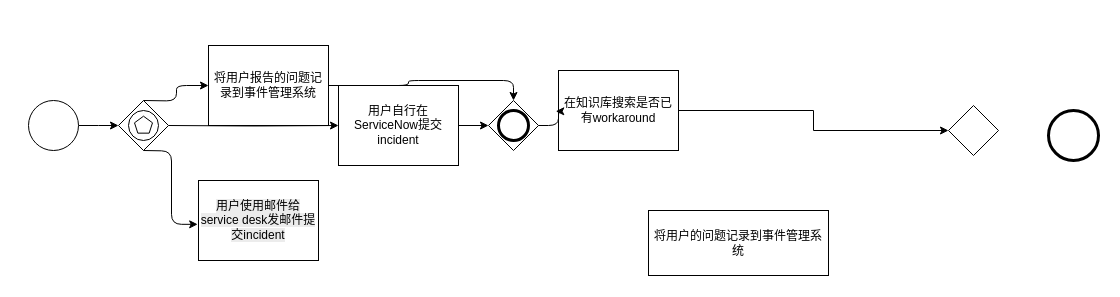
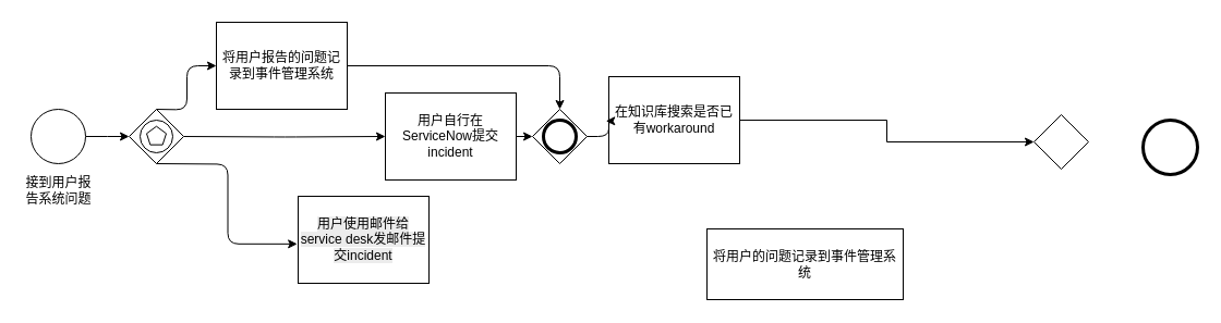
  <mxCell id="0" />
  <mxCell id="1" parent="0" />
  <mxCell id="2" style="edgeStyle=orthogonalEdgeStyle;rounded=0;orthogonalLoop=1;jettySize=auto;html=1;exitX=1;exitY=0.5;exitDx=0;exitDy=0;exitPerimeter=0;fontFamily=Helvetica;fontSize=12;fontColor=default;" edge="1" parent="1" source="3"><mxGeometry relative="1" as="geometry"><mxPoint x="118" y="125" as="targetPoint" /></mxGeometry></mxCell>
  <mxCell id="3" value="" style="points=[[0.145,0.145,0],[0.5,0,0],[0.855,0.145,0],[1,0.5,0],[0.855,0.855,0],[0.5,1,0],[0.145,0.855,0],[0,0.5,0]];shape=mxgraph.bpmn.event;html=1;verticalLabelPosition=bottom;labelBackgroundColor=#ffffff;verticalAlign=top;align=center;perimeter=ellipsePerimeter;outlineConnect=0;aspect=fixed;outline=standard;symbol=general;" vertex="1" parent="1"><mxGeometry x="28" y="100" width="50" height="50" as="geometry" /></mxCell>
+ <mxCell id="4" value="接到用户报告系统问题" style="text;html=1;align=center;verticalAlign=middle;whiteSpace=wrap;rounded=0;fontFamily=Helvetica;fontSize=12;fontColor=default;" vertex="1" parent="1"><mxGeometry x="20.5" y="160" width="65" height="30" as="geometry" /></mxCell>
  <mxCell id="5" value="将用户的问题记录到事件管理系统" style="points=[[0.25,0,0],[0.5,0,0],[0.75,0,0],[1,0.25,0],[1,0.5,0],[1,0.75,0],[0.75,1,0],[0.5,1,0],[0.25,1,0],[0,0.75,0],[0,0.5,0],[0,0.25,0]];shape=mxgraph.bpmn.task2;whiteSpace=wrap;rectStyle=rounded;size=10;html=1;container=1;expand=0;collapsible=0;taskMarker=abstract;" vertex="1" parent="1"><mxGeometry x="648" y="210" width="180" height="65" as="geometry" /></mxCell>
  <mxCell id="6" value="" style="points=[[0.25,0.25,0],[0.5,0,0],[0.75,0.25,0],[1,0.5,0],[0.75,0.75,0],[0.5,1,0],[0.25,0.75,0],[0,0.5,0]];shape=mxgraph.bpmn.gateway2;html=1;verticalLabelPosition=bottom;labelBackgroundColor=#ffffff;verticalAlign=top;align=center;perimeter=rhombusPerimeter;outlineConnect=0;outline=none;symbol=none;strokeColor=default;fontFamily=Helvetica;fontSize=12;fontColor=default;fillColor=default;" vertex="1" parent="1"><mxGeometry x="948" y="105" width="50" height="50" as="geometry" /></mxCell>
- <mxCell id="7" value="将用户报告的问题记录到事件管理系统" style="points=[[0.25,0,0],[0.5,0,0],[0.75,0,0],[1,0.25,0],[1,0.5,0],[1,0.75,0],[0.75,1,0],[0.5,1,0],[0.25,1,0],[0,0.75,0],[0,0.5,0],[0,0.25,0]];shape=mxgraph.bpmn.task2;whiteSpace=wrap;rectStyle=rounded;size=10;html=1;container=1;expand=0;collapsible=0;taskMarker=user;strokeColor=default;align=center;verticalAlign=middle;fontFamily=Helvetica;fontSize=12;fontColor=default;fillColor=default;" vertex="1" parent="1"><mxGeometry x="208" y="45" width="120" height="80" as="geometry" /></mxCell>
+ <mxCell id="7" value="将用户报告的问题记录到事件管理系统" style="points=[[0.25,0,0],[0.5,0,0],[0.75,0,0],[1,0.25,0],[1,0.5,0],[1,0.75,0],[0.75,1,0],[0.5,1,0],[0.25,1,0],[0,0.75,0],[0,0.5,0],[0,0.25,0]];shape=mxgraph.bpmn.task2;whiteSpace=wrap;rectStyle=rounded;size=10;html=1;container=1;expand=0;collapsible=0;taskMarker=user;strokeColor=default;align=center;verticalAlign=middle;fontFamily=Helvetica;fontSize=12;fontColor=default;fillColor=default;" vertex="1" parent="1"><mxGeometry x="198" y="20" width="120" height="80" as="geometry" /></mxCell>
  <mxCell id="8" value="在知识库搜索是否已有workaround" style="points=[[0.25,0,0],[0.5,0,0],[0.75,0,0],[1,0.25,0],[1,0.5,0],[1,0.75,0],[0.75,1,0],[0.5,1,0],[0.25,1,0],[0,0.75,0],[0,0.5,0],[0,0.25,0]];shape=mxgraph.bpmn.task2;whiteSpace=wrap;rectStyle=rounded;size=10;html=1;container=1;expand=0;collapsible=0;taskMarker=user;strokeColor=default;align=center;verticalAlign=middle;fontFamily=Helvetica;fontSize=12;fontColor=default;fillColor=default;" vertex="1" parent="1"><mxGeometry x="558" y="70" width="120" height="80" as="geometry" /></mxCell>
  <mxCell id="9" style="edgeStyle=orthogonalEdgeStyle;rounded=0;orthogonalLoop=1;jettySize=auto;html=1;entryX=0;entryY=0.5;entryDx=0;entryDy=0;entryPerimeter=0;fontFamily=Helvetica;fontSize=12;fontColor=default;" edge="1" parent="1" source="8" target="6"><mxGeometry relative="1" as="geometry" /></mxCell>
  <mxCell id="10" value="" style="points=[[0.145,0.145,0],[0.5,0,0],[0.855,0.145,0],[1,0.5,0],[0.855,0.855,0],[0.5,1,0],[0.145,0.855,0],[0,0.5,0]];shape=mxgraph.bpmn.event;html=1;verticalLabelPosition=bottom;labelBackgroundColor=#ffffff;verticalAlign=top;align=center;perimeter=ellipsePerimeter;outlineConnect=0;aspect=fixed;outline=end;symbol=terminate2;strokeColor=default;fontFamily=Helvetica;fontSize=12;fontColor=default;fillColor=default;" vertex="1" parent="1"><mxGeometry x="1048" y="110" width="50" height="50" as="geometry" /></mxCell>
- <mxCell id="11" value="用户自行在ServiceNow提交incident" style="points=[[0.25,0,0],[0.5,0,0],[0.75,0,0],[1,0.25,0],[1,0.5,0],[1,0.75,0],[0.75,1,0],[0.5,1,0],[0.25,1,0],[0,0.75,0],[0,0.5,0],[0,0.25,0]];shape=mxgraph.bpmn.task2;whiteSpace=wrap;rectStyle=rounded;size=10;html=1;container=1;expand=0;collapsible=0;taskMarker=abstract;strokeColor=default;align=center;verticalAlign=middle;fontFamily=Helvetica;fontSize=12;fontColor=default;fillColor=default;" vertex="1" parent="1"><mxGeometry x="338" y="85" width="120" height="80" as="geometry" /></mxCell>
+ <mxCell id="11" value="用户自行在ServiceNow提交incident" style="points=[[0.25,0,0],[0.5,0,0],[0.75,0,0],[1,0.25,0],[1,0.5,0],[1,0.75,0],[0.75,1,0],[0.5,1,0],[0.25,1,0],[0,0.75,0],[0,0.5,0],[0,0.25,0]];shape=mxgraph.bpmn.task2;whiteSpace=wrap;rectStyle=rounded;size=10;html=1;container=1;expand=0;collapsible=0;taskMarker=abstract;strokeColor=default;align=center;verticalAlign=middle;fontFamily=Helvetica;fontSize=12;fontColor=default;fillColor=default;" vertex="1" parent="1"><mxGeometry x="353" y="85" width="120" height="80" as="geometry" /></mxCell>
  <mxCell id="12" style="edgeStyle=orthogonalEdgeStyle;rounded=1;orthogonalLoop=1;jettySize=auto;html=1;exitX=0.5;exitY=0;exitDx=0;exitDy=0;exitPerimeter=0;entryX=0;entryY=0.5;entryDx=0;entryDy=0;entryPerimeter=0;fontFamily=Helvetica;fontSize=12;fontColor=default;curved=0;" edge="1" parent="1" target="7"><mxGeometry relative="1" as="geometry"><mxPoint x="143" y="100" as="sourcePoint" /></mxGeometry></mxCell>
  <mxCell id="13" style="edgeStyle=orthogonalEdgeStyle;shape=connector;curved=0;rounded=1;orthogonalLoop=1;jettySize=auto;html=1;entryX=0;entryY=0.5;entryDx=0;entryDy=0;entryPerimeter=0;strokeColor=default;align=center;verticalAlign=middle;fontFamily=Helvetica;fontSize=12;fontColor=default;labelBackgroundColor=default;endArrow=classic;" edge="1" parent="1" target="11"><mxGeometry relative="1" as="geometry"><mxPoint x="168" y="125" as="sourcePoint" /></mxGeometry></mxCell>
  <mxCell id="14" value="" style="points=[[0.25,0.25,0],[0.5,0,0],[0.75,0.25,0],[1,0.5,0],[0.75,0.75,0],[0.5,1,0],[0.25,0.75,0],[0,0.5,0]];shape=mxgraph.bpmn.gateway2;html=1;verticalLabelPosition=bottom;labelBackgroundColor=#ffffff;verticalAlign=top;align=center;perimeter=rhombusPerimeter;outlineConnect=0;outline=end;symbol=general;strokeColor=default;fontFamily=Helvetica;fontSize=12;fontColor=default;fillColor=default;" vertex="1" parent="1"><mxGeometry x="488" y="100" width="50" height="50" as="geometry" /></mxCell>
  <mxCell id="15" style="edgeStyle=orthogonalEdgeStyle;shape=connector;curved=0;rounded=1;orthogonalLoop=1;jettySize=auto;html=1;entryX=0.5;entryY=0;entryDx=0;entryDy=0;entryPerimeter=0;strokeColor=default;align=center;verticalAlign=middle;fontFamily=Helvetica;fontSize=12;fontColor=default;labelBackgroundColor=default;endArrow=classic;" edge="1" parent="1" source="7" target="14"><mxGeometry relative="1" as="geometry" /></mxCell>
  <mxCell id="16" style="edgeStyle=orthogonalEdgeStyle;shape=connector;curved=0;rounded=1;orthogonalLoop=1;jettySize=auto;html=1;exitX=1;exitY=0.5;exitDx=0;exitDy=0;exitPerimeter=0;entryX=0;entryY=0.5;entryDx=0;entryDy=0;entryPerimeter=0;strokeColor=default;align=center;verticalAlign=middle;fontFamily=Helvetica;fontSize=12;fontColor=default;labelBackgroundColor=default;endArrow=classic;" edge="1" parent="1" source="11" target="14"><mxGeometry relative="1" as="geometry" /></mxCell>
- <mxCell id="17" value="&lt;span style=&quot;color: rgb(0, 0, 0); font-family: Helvetica; font-size: 12px; font-style: normal; font-variant-ligatures: normal; font-variant-caps: normal; font-weight: 400; letter-spacing: normal; orphans: 2; text-align: center; text-indent: 0px; text-transform: none; widows: 2; word-spacing: 0px; -webkit-text-stroke-width: 0px; white-space: normal; background-color: rgb(236, 236, 236); text-decoration-thickness: initial; text-decoration-style: initial; text-decoration-color: initial; display: inline !important; float: none;&quot;&gt;用户使用邮件给service desk发邮件提交incident&lt;/span&gt;" style="points=[[0.25,0,0],[0.5,0,0],[0.75,0,0],[1,0.25,0],[1,0.5,0],[1,0.75,0],[0.75,1,0],[0.5,1,0],[0.25,1,0],[0,0.75,0],[0,0.5,0],[0,0.25,0]];shape=mxgraph.bpmn.task2;whiteSpace=wrap;rectStyle=rounded;size=10;html=1;container=1;expand=0;collapsible=0;taskMarker=receive;strokeColor=default;align=center;verticalAlign=middle;fontFamily=Helvetica;fontSize=12;fontColor=default;labelBackgroundColor=default;fillColor=default;" vertex="1" parent="1"><mxGeometry x="198" y="180" width="120" height="80" as="geometry" /></mxCell>
+ <mxCell id="17" value="&lt;span style=&quot;color: rgb(0, 0, 0); font-family: Helvetica; font-size: 12px; font-style: normal; font-variant-ligatures: normal; font-variant-caps: normal; font-weight: 400; letter-spacing: normal; orphans: 2; text-align: center; text-indent: 0px; text-transform: none; widows: 2; word-spacing: 0px; -webkit-text-stroke-width: 0px; white-space: normal; background-color: rgb(236, 236, 236); text-decoration-thickness: initial; text-decoration-style: initial; text-decoration-color: initial; display: inline !important; float: none;&quot;&gt;用户使用邮件给service desk发邮件提交incident&lt;/span&gt;" style="points=[[0.25,0,0],[0.5,0,0],[0.75,0,0],[1,0.25,0],[1,0.5,0],[1,0.75,0],[0.75,1,0],[0.5,1,0],[0.25,1,0],[0,0.75,0],[0,0.5,0],[0,0.25,0]];shape=mxgraph.bpmn.task2;whiteSpace=wrap;rectStyle=rounded;size=10;html=1;container=1;expand=0;collapsible=0;taskMarker=receive;strokeColor=default;align=center;verticalAlign=middle;fontFamily=Helvetica;fontSize=12;fontColor=default;labelBackgroundColor=default;fillColor=default;" vertex="1" parent="1"><mxGeometry x="273" y="180" width="120" height="80" as="geometry" /></mxCell>
  <mxCell id="18" style="edgeStyle=orthogonalEdgeStyle;shape=connector;curved=0;rounded=1;orthogonalLoop=1;jettySize=auto;html=1;entryX=-0.007;entryY=0.548;entryDx=0;entryDy=0;entryPerimeter=0;strokeColor=default;align=center;verticalAlign=middle;fontFamily=Helvetica;fontSize=12;fontColor=default;labelBackgroundColor=default;endArrow=classic;exitX=0.5;exitY=1;exitDx=0;exitDy=0;exitPerimeter=0;" edge="1" parent="1" target="17"><mxGeometry relative="1" as="geometry"><mxPoint x="143" y="150" as="sourcePoint" /></mxGeometry></mxCell>
  <mxCell id="19" style="edgeStyle=orthogonalEdgeStyle;shape=connector;curved=0;rounded=1;orthogonalLoop=1;jettySize=auto;html=1;entryX=-0.023;entryY=0.51;entryDx=0;entryDy=0;entryPerimeter=0;strokeColor=default;align=center;verticalAlign=middle;fontFamily=Helvetica;fontSize=12;fontColor=default;labelBackgroundColor=default;endArrow=classic;" edge="1" parent="1" source="14" target="8"><mxGeometry relative="1" as="geometry" /></mxCell>
  <mxCell id="20" value="" style="points=[[0.25,0.25,0],[0.5,0,0],[0.75,0.25,0],[1,0.5,0],[0.75,0.75,0],[0.5,1,0],[0.25,0.75,0],[0,0.5,0]];shape=mxgraph.bpmn.gateway2;html=1;verticalLabelPosition=bottom;labelBackgroundColor=#ffffff;verticalAlign=top;align=center;perimeter=rhombusPerimeter;outlineConnect=0;outline=eventInt;symbol=multiple;strokeColor=default;fontFamily=Helvetica;fontSize=12;fontColor=default;fillColor=default;" vertex="1" parent="1"><mxGeometry x="118" y="100" width="50" height="50" as="geometry" /></mxCell>
